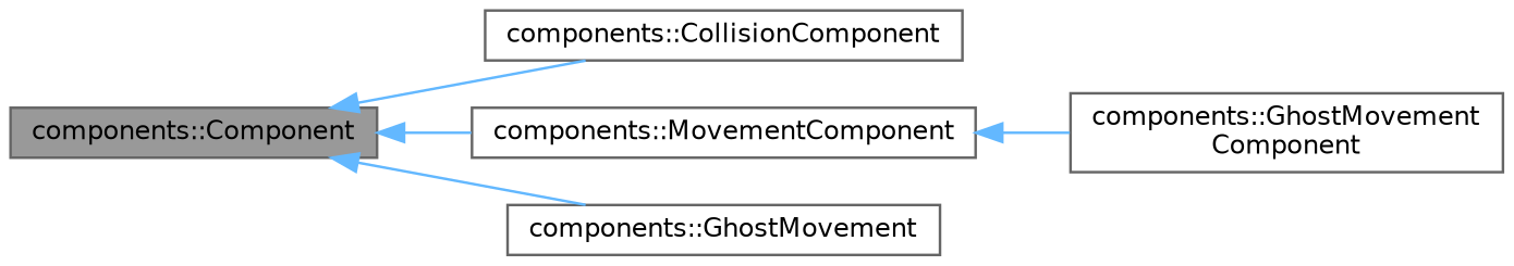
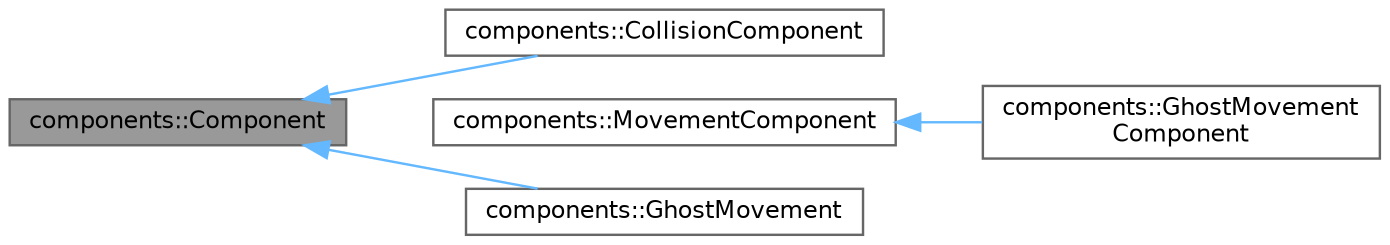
  digraph {
    rankdir=LR
    node [color=gray40 fillcolor=white fontname=Helvetica fontsize=10 shape=box style=filled]
    edge [color=steelblue1 dir=back fontname=Helvetica fontsize=10 labelfontname=Helvetica labelfontsize=10 style=solid]
    n1 [fillcolor=grey60 fontcolor=black height=0.2 label="components::Component" width=0.4]
    n2 [height=0.2 label="components::CollisionComponent" width=0.4]
    n3 [height=0.2 label="components::MovementComponent" width=0.4]
    n4 [height=0.2 label="components::GhostMovement" width=0.4]
    n5 [height=0.2 label="components::GhostMovement\lComponent" width=0.4]
    n1 -> n2
-   n1 -> n3
    n1 -> n4
    n3 -> n5
  }
